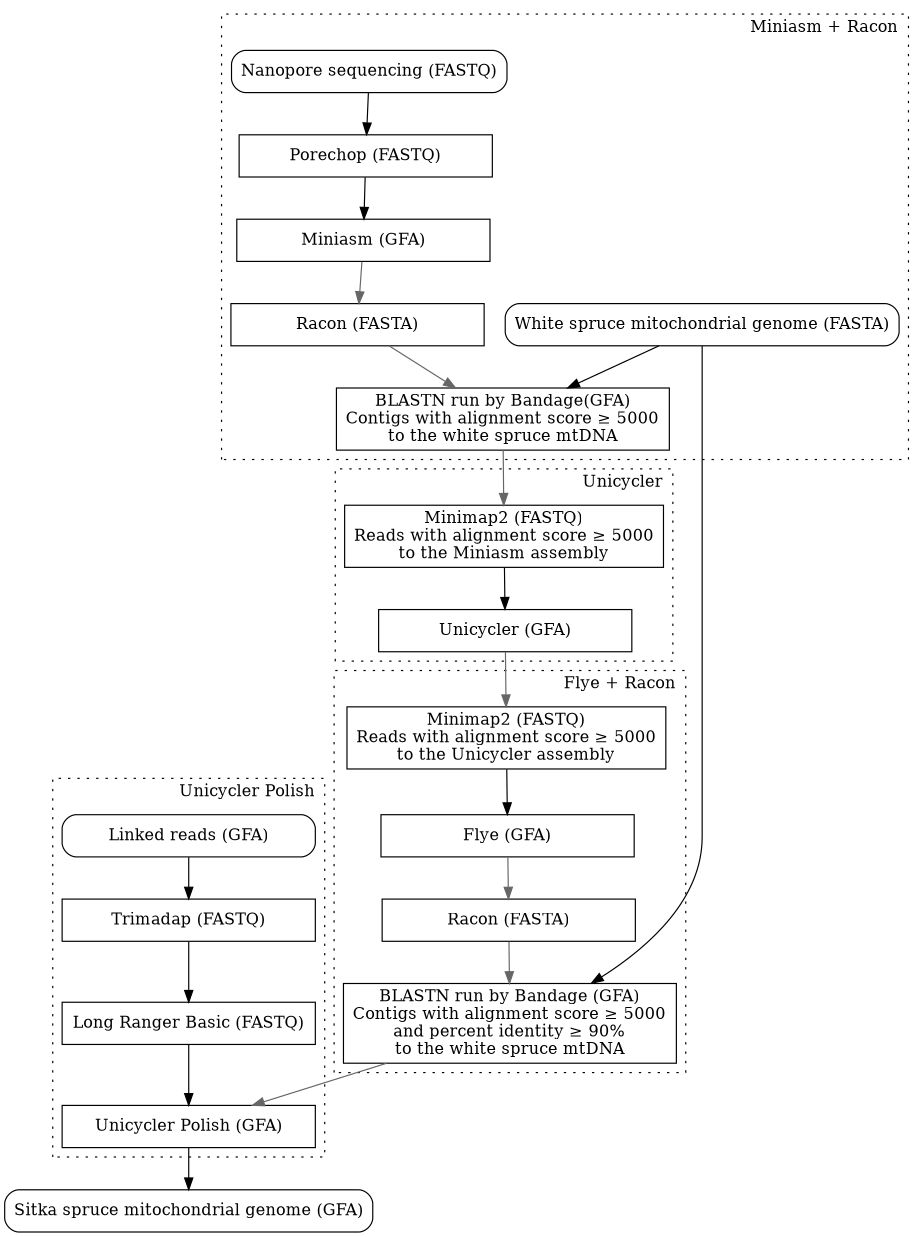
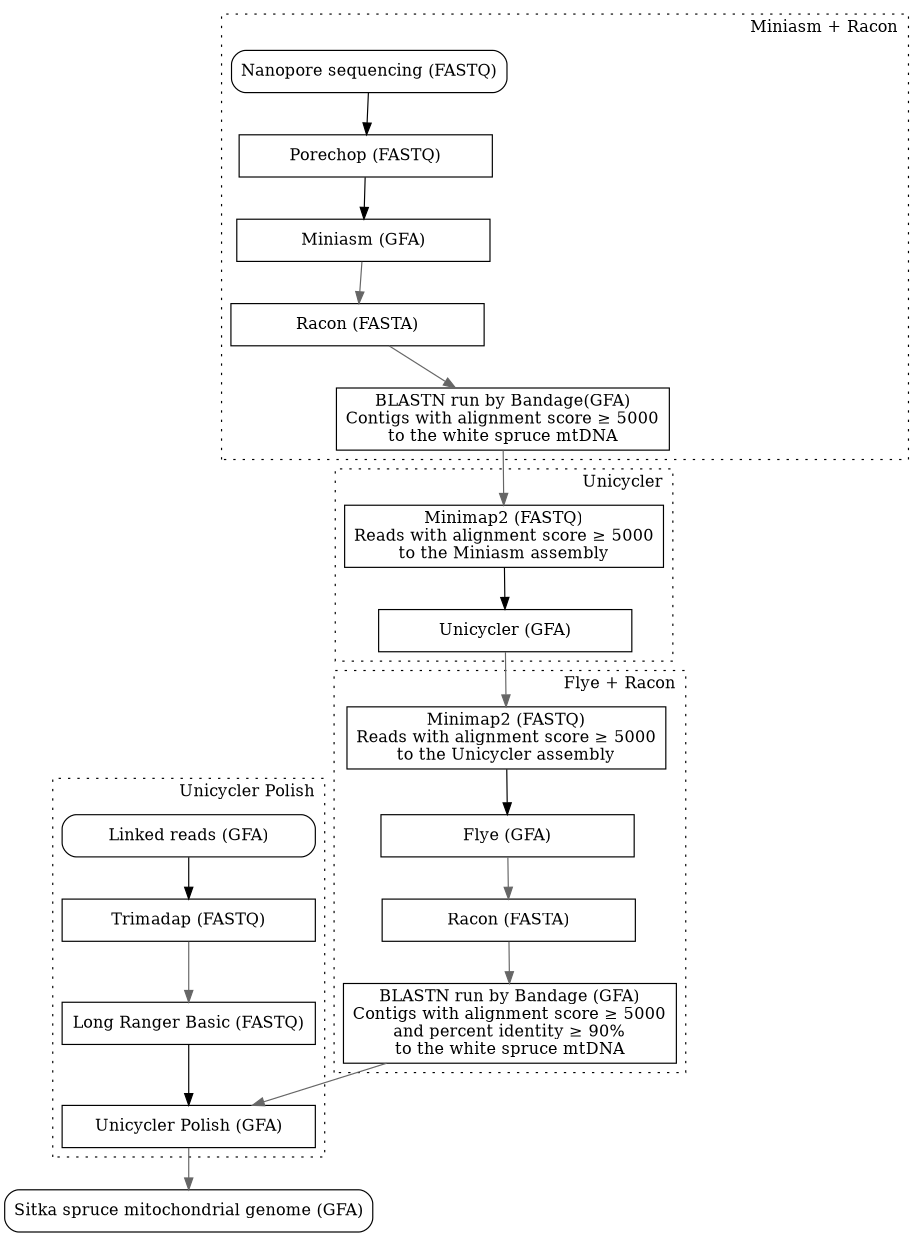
  digraph {
    node [shape=rectangle]
    edge [color=black]
-   n1 [label="White spruce mitochondrial genome (FASTA)" style=rounded width=3]
    n2 [label="BLASTN run by Bandage(GFA)\nContigs with alignment score &ge; 5000\nto the white spruce mtDNA" width=3]
    n3 [label="Nanopore sequencing (FASTQ)" style=rounded width=3]
    n4 [label="Porechop (FASTQ)" width=3]
    n5 [label="Miniasm (GFA)" width=3]
    n6 [label="Racon (FASTA)" width=3]
    n7 [label="Minimap2 (FASTQ)\nReads with alignment score &ge; 5000\nto the Miniasm assembly" width=3]
    n8 [label="Unicycler (GFA)" width=3]
    n9 [label="BLASTN run by Bandage (GFA)\nContigs with alignment score &ge; 5000\nand percent identity &ge; 90%\nto the white spruce mtDNA" width=3]
    n10 [label="Minimap2 (FASTQ)\nReads with alignment score &ge; 5000\nto the Unicycler assembly" width=3]
    n11 [label="Flye (GFA)" width=3]
    n12 [label="Racon (FASTA)" width=3]
    n13 [label="Unicycler Polish (GFA)" width=3]
    n14 [label="Linked reads (GFA)" style=rounded width=3]
    n15 [label="Trimadap (FASTQ)" width=3]
    n16 [label="Long Ranger Basic (FASTQ)" width=3]
    n17 [label="Sitka spruce mitochondrial genome (GFA)" style=rounded width=3]
    subgraph cluster_1 {
      label="Miniasm + Racon"
      labeljust=r
      style=dotted
-     n1
      n2
      n3
      n4
      n5
      n6
    }
    subgraph cluster_2 {
      label=Unicycler
      labeljust=r
      style=dotted
      n7
      n8
    }
    subgraph cluster_3 {
      label="Flye + Racon"
      labeljust=r
      style=dotted
      n9
      n10
      n11
      n12
    }
    subgraph cluster_4 {
      label="Unicycler Polish"
      labeljust=r
      style=dotted
      n13
      n14
      n15
      n16
    }
-   n1 -> n2
-   n1 -> n9
    n2 -> n7 [color=gray40]
    n3 -> n4
    n4 -> n5
    n5 -> n6 [color=gray40]
    n6 -> n2 [color=gray40]
    n7 -> n8
    n8 -> n10 [color=gray40]
    n9 -> n13 [color=gray40]
    n10 -> n11
    n11 -> n12 [color=gray40]
    n12 -> n9 [color=gray40]
-   n13 -> n17
+   n13 -> n17 [color=gray40]
    n14 -> n15
-   n15 -> n16
+   n15 -> n16 [color=gray40]
    n16 -> n13
  }
